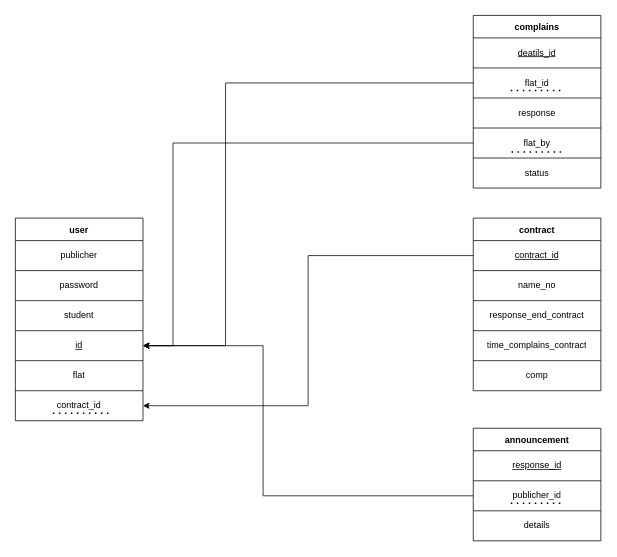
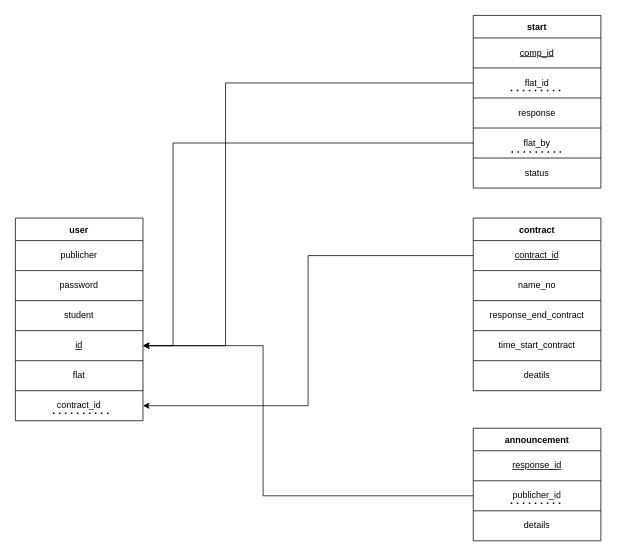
  <mxCell id="0" />
  <mxCell id="1" parent="0" />
  <mxCell id="2" value="user" style="shape=table;startSize=30;container=1;collapsible=0;childLayout=tableLayout;fontStyle=1" vertex="1" parent="1"><mxGeometry x="20" y="290" width="170" height="270" as="geometry" /></mxCell>
  <mxCell id="3" value="" style="shape=tableRow;horizontal=0;startSize=0;swimlaneHead=0;swimlaneBody=0;strokeColor=inherit;top=0;left=0;bottom=0;right=0;collapsible=0;dropTarget=0;fillColor=none;points=[[0,0.5],[1,0.5]];portConstraint=eastwest;" vertex="1" parent="2"><mxGeometry y="30" width="170" height="40" as="geometry" /></mxCell>
  <mxCell id="4" value="publicher" style="shape=partialRectangle;html=1;whiteSpace=wrap;connectable=0;strokeColor=inherit;overflow=hidden;fillColor=none;top=0;left=0;bottom=0;right=0;pointerEvents=1;" vertex="1" parent="3"><mxGeometry width="170" height="40" as="geometry"><mxRectangle width="170" height="40" as="alternateBounds" /></mxGeometry></mxCell>
  <mxCell id="5" value="" style="shape=tableRow;horizontal=0;startSize=0;swimlaneHead=0;swimlaneBody=0;strokeColor=inherit;top=0;left=0;bottom=0;right=0;collapsible=0;dropTarget=0;fillColor=none;points=[[0,0.5],[1,0.5]];portConstraint=eastwest;" vertex="1" parent="2"><mxGeometry y="70" width="170" height="40" as="geometry" /></mxCell>
  <mxCell id="6" value="password" style="shape=partialRectangle;html=1;whiteSpace=wrap;connectable=0;strokeColor=inherit;overflow=hidden;fillColor=none;top=0;left=0;bottom=0;right=0;pointerEvents=1;" vertex="1" parent="5"><mxGeometry width="170" height="40" as="geometry"><mxRectangle width="170" height="40" as="alternateBounds" /></mxGeometry></mxCell>
  <mxCell id="7" value="" style="shape=tableRow;horizontal=0;startSize=0;swimlaneHead=0;swimlaneBody=0;strokeColor=inherit;top=0;left=0;bottom=0;right=0;collapsible=0;dropTarget=0;fillColor=none;points=[[0,0.5],[1,0.5]];portConstraint=eastwest;" vertex="1" parent="2"><mxGeometry y="110" width="170" height="40" as="geometry" /></mxCell>
  <mxCell id="8" value="student" style="shape=partialRectangle;html=1;whiteSpace=wrap;connectable=0;strokeColor=inherit;overflow=hidden;fillColor=none;top=0;left=0;bottom=0;right=0;pointerEvents=1;" vertex="1" parent="7"><mxGeometry width="170" height="40" as="geometry"><mxRectangle width="170" height="40" as="alternateBounds" /></mxGeometry></mxCell>
  <mxCell id="9" value="" style="shape=tableRow;horizontal=0;startSize=0;swimlaneHead=0;swimlaneBody=0;strokeColor=inherit;top=0;left=0;bottom=0;right=0;collapsible=0;dropTarget=0;fillColor=none;points=[[0,0.5],[1,0.5]];portConstraint=eastwest;" vertex="1" parent="2"><mxGeometry y="150" width="170" height="40" as="geometry" /></mxCell>
  <mxCell id="10" value="&lt;u&gt;id&lt;/u&gt;" style="shape=partialRectangle;html=1;whiteSpace=wrap;connectable=0;strokeColor=inherit;overflow=hidden;fillColor=none;top=0;left=0;bottom=0;right=0;pointerEvents=1;" vertex="1" parent="9"><mxGeometry width="170" height="40" as="geometry"><mxRectangle width="170" height="40" as="alternateBounds" /></mxGeometry></mxCell>
  <mxCell id="11" value="" style="shape=tableRow;horizontal=0;startSize=0;swimlaneHead=0;swimlaneBody=0;strokeColor=inherit;top=0;left=0;bottom=0;right=0;collapsible=0;dropTarget=0;fillColor=none;points=[[0,0.5],[1,0.5]];portConstraint=eastwest;" vertex="1" parent="2"><mxGeometry y="190" width="170" height="40" as="geometry" /></mxCell>
  <mxCell id="12" value="flat" style="shape=partialRectangle;html=1;whiteSpace=wrap;connectable=0;strokeColor=inherit;overflow=hidden;fillColor=none;top=0;left=0;bottom=0;right=0;pointerEvents=1;" vertex="1" parent="11"><mxGeometry width="170" height="40" as="geometry"><mxRectangle width="170" height="40" as="alternateBounds" /></mxGeometry></mxCell>
  <mxCell id="13" style="shape=tableRow;horizontal=0;startSize=0;swimlaneHead=0;swimlaneBody=0;strokeColor=inherit;top=0;left=0;bottom=0;right=0;collapsible=0;dropTarget=0;fillColor=none;points=[[0,0.5],[1,0.5]];portConstraint=eastwest;" vertex="1" parent="2"><mxGeometry y="230" width="170" height="40" as="geometry" /></mxCell>
  <mxCell id="14" value="contract_id" style="shape=partialRectangle;html=1;whiteSpace=wrap;connectable=0;strokeColor=inherit;overflow=hidden;fillColor=none;top=0;left=0;bottom=0;right=0;pointerEvents=1;" vertex="1" parent="13"><mxGeometry width="170" height="40" as="geometry"><mxRectangle width="170" height="40" as="alternateBounds" /></mxGeometry></mxCell>
  <mxCell id="15" value="contract" style="shape=table;startSize=30;container=1;collapsible=0;childLayout=tableLayout;fontStyle=1" vertex="1" parent="1"><mxGeometry x="630" y="290" width="170" height="230" as="geometry" /></mxCell>
  <mxCell id="16" value="" style="shape=tableRow;horizontal=0;startSize=0;swimlaneHead=0;swimlaneBody=0;strokeColor=inherit;top=0;left=0;bottom=0;right=0;collapsible=0;dropTarget=0;fillColor=none;points=[[0,0.5],[1,0.5]];portConstraint=eastwest;" vertex="1" parent="15"><mxGeometry y="30" width="170" height="40" as="geometry" /></mxCell>
  <mxCell id="17" value="&lt;u&gt;contract_id&lt;/u&gt;" style="shape=partialRectangle;html=1;whiteSpace=wrap;connectable=0;strokeColor=inherit;overflow=hidden;fillColor=none;top=0;left=0;bottom=0;right=0;pointerEvents=1;" vertex="1" parent="16"><mxGeometry width="170" height="40" as="geometry"><mxRectangle width="170" height="40" as="alternateBounds" /></mxGeometry></mxCell>
  <mxCell id="18" value="" style="shape=tableRow;horizontal=0;startSize=0;swimlaneHead=0;swimlaneBody=0;strokeColor=inherit;top=0;left=0;bottom=0;right=0;collapsible=0;dropTarget=0;fillColor=none;points=[[0,0.5],[1,0.5]];portConstraint=eastwest;" vertex="1" parent="15"><mxGeometry y="70" width="170" height="40" as="geometry" /></mxCell>
  <mxCell id="19" value="name_no" style="shape=partialRectangle;html=1;whiteSpace=wrap;connectable=0;strokeColor=inherit;overflow=hidden;fillColor=none;top=0;left=0;bottom=0;right=0;pointerEvents=1;" vertex="1" parent="18"><mxGeometry width="170" height="40" as="geometry"><mxRectangle width="170" height="40" as="alternateBounds" /></mxGeometry></mxCell>
  <mxCell id="20" value="" style="shape=tableRow;horizontal=0;startSize=0;swimlaneHead=0;swimlaneBody=0;strokeColor=inherit;top=0;left=0;bottom=0;right=0;collapsible=0;dropTarget=0;fillColor=none;points=[[0,0.5],[1,0.5]];portConstraint=eastwest;" vertex="1" parent="15"><mxGeometry y="110" width="170" height="40" as="geometry" /></mxCell>
  <mxCell id="21" value="response_end_contract" style="shape=partialRectangle;html=1;whiteSpace=wrap;connectable=0;strokeColor=inherit;overflow=hidden;fillColor=none;top=0;left=0;bottom=0;right=0;pointerEvents=1;" vertex="1" parent="20"><mxGeometry width="170" height="40" as="geometry"><mxRectangle width="170" height="40" as="alternateBounds" /></mxGeometry></mxCell>
  <mxCell id="22" value="" style="shape=tableRow;horizontal=0;startSize=0;swimlaneHead=0;swimlaneBody=0;strokeColor=inherit;top=0;left=0;bottom=0;right=0;collapsible=0;dropTarget=0;fillColor=none;points=[[0,0.5],[1,0.5]];portConstraint=eastwest;" vertex="1" parent="15"><mxGeometry y="150" width="170" height="40" as="geometry" /></mxCell>
- <mxCell id="23" value="time_complains_contract" style="shape=partialRectangle;html=1;whiteSpace=wrap;connectable=0;strokeColor=inherit;overflow=hidden;fillColor=none;top=0;left=0;bottom=0;right=0;pointerEvents=1;" vertex="1" parent="22"><mxGeometry width="170" height="40" as="geometry"><mxRectangle width="170" height="40" as="alternateBounds" /></mxGeometry></mxCell>
+ <mxCell id="23" value="time_start_contract" style="shape=partialRectangle;html=1;whiteSpace=wrap;connectable=0;strokeColor=inherit;overflow=hidden;fillColor=none;top=0;left=0;bottom=0;right=0;pointerEvents=1;" vertex="1" parent="22"><mxGeometry width="170" height="40" as="geometry"><mxRectangle width="170" height="40" as="alternateBounds" /></mxGeometry></mxCell>
  <mxCell id="24" value="" style="shape=tableRow;horizontal=0;startSize=0;swimlaneHead=0;swimlaneBody=0;strokeColor=inherit;top=0;left=0;bottom=0;right=0;collapsible=0;dropTarget=0;fillColor=none;points=[[0,0.5],[1,0.5]];portConstraint=eastwest;" vertex="1" parent="15"><mxGeometry y="190" width="170" height="40" as="geometry" /></mxCell>
- <mxCell id="25" value="comp" style="shape=partialRectangle;html=1;whiteSpace=wrap;connectable=0;strokeColor=inherit;overflow=hidden;fillColor=none;top=0;left=0;bottom=0;right=0;pointerEvents=1;" vertex="1" parent="24"><mxGeometry width="170" height="40" as="geometry"><mxRectangle width="170" height="40" as="alternateBounds" /></mxGeometry></mxCell>
+ <mxCell id="25" value="deatils" style="shape=partialRectangle;html=1;whiteSpace=wrap;connectable=0;strokeColor=inherit;overflow=hidden;fillColor=none;top=0;left=0;bottom=0;right=0;pointerEvents=1;" vertex="1" parent="24"><mxGeometry width="170" height="40" as="geometry"><mxRectangle width="170" height="40" as="alternateBounds" /></mxGeometry></mxCell>
  <mxCell id="26" value="" style="endArrow=none;dashed=1;html=1;dashPattern=1 3;strokeWidth=2;rounded=0;" edge="1" parent="1"><mxGeometry width="50" height="50" relative="1" as="geometry"><mxPoint x="70" y="550" as="sourcePoint" /><mxPoint x="150" y="550" as="targetPoint" /></mxGeometry></mxCell>
  <mxCell id="27" style="edgeStyle=orthogonalEdgeStyle;rounded=0;orthogonalLoop=1;jettySize=auto;html=1;entryX=1;entryY=0.5;entryDx=0;entryDy=0;" edge="1" parent="1" source="16" target="13"><mxGeometry relative="1" as="geometry" /></mxCell>
  <mxCell id="28" value="announcement" style="shape=table;startSize=30;container=1;collapsible=0;childLayout=tableLayout;fontStyle=1" vertex="1" parent="1"><mxGeometry x="630" y="570" width="170" height="150" as="geometry" /></mxCell>
  <mxCell id="29" value="" style="shape=tableRow;horizontal=0;startSize=0;swimlaneHead=0;swimlaneBody=0;strokeColor=inherit;top=0;left=0;bottom=0;right=0;collapsible=0;dropTarget=0;fillColor=none;points=[[0,0.5],[1,0.5]];portConstraint=eastwest;" vertex="1" parent="28"><mxGeometry y="30" width="170" height="40" as="geometry" /></mxCell>
  <mxCell id="30" value="&lt;u&gt;response_id&lt;/u&gt;" style="shape=partialRectangle;html=1;whiteSpace=wrap;connectable=0;strokeColor=inherit;overflow=hidden;fillColor=none;top=0;left=0;bottom=0;right=0;pointerEvents=1;" vertex="1" parent="29"><mxGeometry width="170" height="40" as="geometry"><mxRectangle width="170" height="40" as="alternateBounds" /></mxGeometry></mxCell>
  <mxCell id="31" value="" style="shape=tableRow;horizontal=0;startSize=0;swimlaneHead=0;swimlaneBody=0;strokeColor=inherit;top=0;left=0;bottom=0;right=0;collapsible=0;dropTarget=0;fillColor=none;points=[[0,0.5],[1,0.5]];portConstraint=eastwest;" vertex="1" parent="28"><mxGeometry y="70" width="170" height="40" as="geometry" /></mxCell>
  <mxCell id="32" value="publicher_id" style="shape=partialRectangle;html=1;whiteSpace=wrap;connectable=0;strokeColor=inherit;overflow=hidden;fillColor=none;top=0;left=0;bottom=0;right=0;pointerEvents=1;" vertex="1" parent="31"><mxGeometry width="170" height="40" as="geometry"><mxRectangle width="170" height="40" as="alternateBounds" /></mxGeometry></mxCell>
  <mxCell id="33" value="" style="shape=tableRow;horizontal=0;startSize=0;swimlaneHead=0;swimlaneBody=0;strokeColor=inherit;top=0;left=0;bottom=0;right=0;collapsible=0;dropTarget=0;fillColor=none;points=[[0,0.5],[1,0.5]];portConstraint=eastwest;" vertex="1" parent="28"><mxGeometry y="110" width="170" height="40" as="geometry" /></mxCell>
  <mxCell id="34" value="details" style="shape=partialRectangle;html=1;whiteSpace=wrap;connectable=0;strokeColor=inherit;overflow=hidden;fillColor=none;top=0;left=0;bottom=0;right=0;pointerEvents=1;" vertex="1" parent="33"><mxGeometry width="170" height="40" as="geometry"><mxRectangle width="170" height="40" as="alternateBounds" /></mxGeometry></mxCell>
  <mxCell id="35" value="" style="endArrow=none;dashed=1;html=1;dashPattern=1 3;strokeWidth=2;rounded=0;" edge="1" parent="1"><mxGeometry width="50" height="50" relative="1" as="geometry"><mxPoint x="680" y="670" as="sourcePoint" /><mxPoint x="750" y="670" as="targetPoint" /></mxGeometry></mxCell>
  <mxCell id="36" style="edgeStyle=orthogonalEdgeStyle;rounded=0;orthogonalLoop=1;jettySize=auto;html=1;entryX=1;entryY=0.5;entryDx=0;entryDy=0;" edge="1" parent="1" source="31" target="9"><mxGeometry relative="1" as="geometry"><Array as="points"><mxPoint x="350" y="660" /><mxPoint x="350" y="460" /></Array></mxGeometry></mxCell>
- <mxCell id="37" value="complains" style="shape=table;startSize=30;container=1;collapsible=0;childLayout=tableLayout;fontStyle=1" vertex="1" parent="1"><mxGeometry x="630" y="20" width="170" height="230" as="geometry" /></mxCell>
+ <mxCell id="37" value="start" style="shape=table;startSize=30;container=1;collapsible=0;childLayout=tableLayout;fontStyle=1" vertex="1" parent="1"><mxGeometry x="630" y="20" width="170" height="230" as="geometry" /></mxCell>
  <mxCell id="38" value="" style="shape=tableRow;horizontal=0;startSize=0;swimlaneHead=0;swimlaneBody=0;strokeColor=inherit;top=0;left=0;bottom=0;right=0;collapsible=0;dropTarget=0;fillColor=none;points=[[0,0.5],[1,0.5]];portConstraint=eastwest;" vertex="1" parent="37"><mxGeometry y="30" width="170" height="40" as="geometry" /></mxCell>
- <mxCell id="39" value="&lt;u&gt;deatils_id&lt;/u&gt;" style="shape=partialRectangle;html=1;whiteSpace=wrap;connectable=0;strokeColor=inherit;overflow=hidden;fillColor=none;top=0;left=0;bottom=0;right=0;pointerEvents=1;" vertex="1" parent="38"><mxGeometry width="170" height="40" as="geometry"><mxRectangle width="170" height="40" as="alternateBounds" /></mxGeometry></mxCell>
+ <mxCell id="39" value="&lt;u&gt;comp_id&lt;/u&gt;" style="shape=partialRectangle;html=1;whiteSpace=wrap;connectable=0;strokeColor=inherit;overflow=hidden;fillColor=none;top=0;left=0;bottom=0;right=0;pointerEvents=1;" vertex="1" parent="38"><mxGeometry width="170" height="40" as="geometry"><mxRectangle width="170" height="40" as="alternateBounds" /></mxGeometry></mxCell>
  <mxCell id="40" value="" style="shape=tableRow;horizontal=0;startSize=0;swimlaneHead=0;swimlaneBody=0;strokeColor=inherit;top=0;left=0;bottom=0;right=0;collapsible=0;dropTarget=0;fillColor=none;points=[[0,0.5],[1,0.5]];portConstraint=eastwest;" vertex="1" parent="37"><mxGeometry y="70" width="170" height="40" as="geometry" /></mxCell>
  <mxCell id="41" value="flat_id" style="shape=partialRectangle;html=1;whiteSpace=wrap;connectable=0;strokeColor=inherit;overflow=hidden;fillColor=none;top=0;left=0;bottom=0;right=0;pointerEvents=1;" vertex="1" parent="40"><mxGeometry width="170" height="40" as="geometry"><mxRectangle width="170" height="40" as="alternateBounds" /></mxGeometry></mxCell>
  <mxCell id="42" value="" style="shape=tableRow;horizontal=0;startSize=0;swimlaneHead=0;swimlaneBody=0;strokeColor=inherit;top=0;left=0;bottom=0;right=0;collapsible=0;dropTarget=0;fillColor=none;points=[[0,0.5],[1,0.5]];portConstraint=eastwest;" vertex="1" parent="37"><mxGeometry y="110" width="170" height="40" as="geometry" /></mxCell>
  <mxCell id="43" value="response" style="shape=partialRectangle;html=1;whiteSpace=wrap;connectable=0;strokeColor=inherit;overflow=hidden;fillColor=none;top=0;left=0;bottom=0;right=0;pointerEvents=1;" vertex="1" parent="42"><mxGeometry width="170" height="40" as="geometry"><mxRectangle width="170" height="40" as="alternateBounds" /></mxGeometry></mxCell>
  <mxCell id="44" value="" style="shape=tableRow;horizontal=0;startSize=0;swimlaneHead=0;swimlaneBody=0;strokeColor=inherit;top=0;left=0;bottom=0;right=0;collapsible=0;dropTarget=0;fillColor=none;points=[[0,0.5],[1,0.5]];portConstraint=eastwest;" vertex="1" parent="37"><mxGeometry y="150" width="170" height="40" as="geometry" /></mxCell>
  <mxCell id="45" value="flat_by" style="shape=partialRectangle;html=1;whiteSpace=wrap;connectable=0;strokeColor=inherit;overflow=hidden;fillColor=none;top=0;left=0;bottom=0;right=0;pointerEvents=1;" vertex="1" parent="44"><mxGeometry width="170" height="40" as="geometry"><mxRectangle width="170" height="40" as="alternateBounds" /></mxGeometry></mxCell>
  <mxCell id="46" value="" style="shape=tableRow;horizontal=0;startSize=0;swimlaneHead=0;swimlaneBody=0;strokeColor=inherit;top=0;left=0;bottom=0;right=0;collapsible=0;dropTarget=0;fillColor=none;points=[[0,0.5],[1,0.5]];portConstraint=eastwest;" vertex="1" parent="37"><mxGeometry y="190" width="170" height="40" as="geometry" /></mxCell>
  <mxCell id="47" value="status" style="shape=partialRectangle;html=1;whiteSpace=wrap;connectable=0;strokeColor=inherit;overflow=hidden;fillColor=none;top=0;left=0;bottom=0;right=0;pointerEvents=1;" vertex="1" parent="46"><mxGeometry width="170" height="40" as="geometry"><mxRectangle width="170" height="40" as="alternateBounds" /></mxGeometry></mxCell>
  <mxCell id="48" value="" style="endArrow=none;dashed=1;html=1;dashPattern=1 3;strokeWidth=2;rounded=0;" edge="1" parent="1"><mxGeometry width="50" height="50" relative="1" as="geometry"><mxPoint x="680" y="120" as="sourcePoint" /><mxPoint x="750" y="120" as="targetPoint" /></mxGeometry></mxCell>
  <mxCell id="49" value="" style="endArrow=none;dashed=1;html=1;dashPattern=1 3;strokeWidth=2;rounded=0;" edge="1" parent="1"><mxGeometry width="50" height="50" relative="1" as="geometry"><mxPoint x="681" y="202" as="sourcePoint" /><mxPoint x="751" y="202" as="targetPoint" /></mxGeometry></mxCell>
  <mxCell id="50" style="edgeStyle=orthogonalEdgeStyle;rounded=0;orthogonalLoop=1;jettySize=auto;html=1;entryX=1;entryY=0.5;entryDx=0;entryDy=0;" edge="1" parent="1" source="40" target="9"><mxGeometry relative="1" as="geometry"><Array as="points"><mxPoint x="300" y="110" /><mxPoint x="300" y="460" /></Array></mxGeometry></mxCell>
  <mxCell id="51" style="edgeStyle=orthogonalEdgeStyle;rounded=0;orthogonalLoop=1;jettySize=auto;html=1;entryX=1;entryY=0.5;entryDx=0;entryDy=0;" edge="1" parent="1" source="44" target="9"><mxGeometry relative="1" as="geometry"><Array as="points"><mxPoint x="230" y="190" /><mxPoint x="230" y="460" /></Array></mxGeometry></mxCell>
